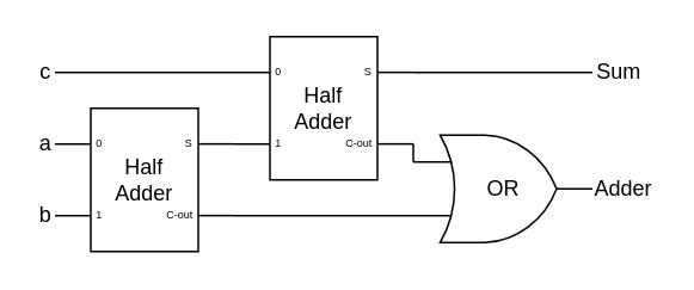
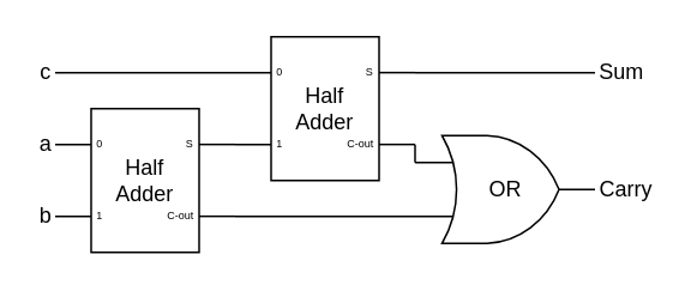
  <mxCell id="0" />
  <mxCell id="1" parent="0" />
  <mxCell id="2" value="a" style="text;strokeColor=none;align=center;fillColor=none;html=1;verticalAlign=middle;whiteSpace=wrap;rounded=0;" vertex="1" parent="1"><mxGeometry x="20" y="75" width="10" height="10" as="geometry" /></mxCell>
  <mxCell id="3" value="b" style="text;strokeColor=none;align=center;fillColor=none;html=1;verticalAlign=middle;whiteSpace=wrap;rounded=0;" vertex="1" parent="1"><mxGeometry x="20" y="115" width="10" height="10" as="geometry" /></mxCell>
  <mxCell id="4" style="edgeStyle=orthogonalEdgeStyle;rounded=0;orthogonalLoop=1;jettySize=auto;html=1;endArrow=none;endFill=0;" edge="1" parent="1" source="5"><mxGeometry relative="1" as="geometry"><mxPoint x="130" y="40" as="targetPoint" /></mxGeometry></mxCell>
  <mxCell id="5" value="c" style="text;strokeColor=none;align=center;fillColor=none;html=1;verticalAlign=middle;whiteSpace=wrap;rounded=0;" vertex="1" parent="1"><mxGeometry x="20" y="35" width="10" height="10" as="geometry" /></mxCell>
  <mxCell id="6" value="" style="group" vertex="1" connectable="0" parent="1"><mxGeometry x="30" y="60" width="100" height="80" as="geometry" /></mxCell>
  <mxCell id="7" value="Half&lt;br&gt;Adder" style="rounded=0;whiteSpace=wrap;html=1;" vertex="1" parent="6"><mxGeometry x="20" width="60" height="80" as="geometry" /></mxCell>
  <mxCell id="8" value="" style="endArrow=none;html=1;rounded=0;entryX=0;entryY=0.25;entryDx=0;entryDy=0;" edge="1" parent="6" target="7"><mxGeometry width="50" height="50" relative="1" as="geometry"><mxPoint y="20" as="sourcePoint" /><mxPoint x="10" y="-30" as="targetPoint" /></mxGeometry></mxCell>
  <mxCell id="9" value="" style="endArrow=none;html=1;rounded=0;entryX=0;entryY=0.25;entryDx=0;entryDy=0;" edge="1" parent="6"><mxGeometry width="50" height="50" relative="1" as="geometry"><mxPoint y="60" as="sourcePoint" /><mxPoint x="20" y="60" as="targetPoint" /></mxGeometry></mxCell>
  <mxCell id="10" value="" style="endArrow=none;html=1;rounded=0;entryX=0;entryY=0.25;entryDx=0;entryDy=0;" edge="1" parent="6"><mxGeometry width="50" height="50" relative="1" as="geometry"><mxPoint x="80" y="19.93" as="sourcePoint" /><mxPoint x="100" y="19.93" as="targetPoint" /></mxGeometry></mxCell>
  <mxCell id="11" value="" style="endArrow=none;html=1;rounded=0;entryX=0;entryY=0.25;entryDx=0;entryDy=0;" edge="1" parent="6"><mxGeometry width="50" height="50" relative="1" as="geometry"><mxPoint x="80" y="59.93" as="sourcePoint" /><mxPoint x="100" y="59.93" as="targetPoint" /></mxGeometry></mxCell>
  <mxCell id="12" value="0" style="text;strokeColor=none;align=center;fillColor=none;html=1;verticalAlign=middle;whiteSpace=wrap;rounded=0;fontSize=6;" vertex="1" parent="6"><mxGeometry x="20" y="15" width="10" height="10" as="geometry" /></mxCell>
  <mxCell id="13" value="1" style="text;strokeColor=none;align=center;fillColor=none;html=1;verticalAlign=middle;whiteSpace=wrap;rounded=0;fontSize=6;" vertex="1" parent="6"><mxGeometry x="20" y="55" width="10" height="10" as="geometry" /></mxCell>
  <mxCell id="14" value="S" style="text;strokeColor=none;align=center;fillColor=none;html=1;verticalAlign=middle;whiteSpace=wrap;rounded=0;fontSize=6;" vertex="1" parent="6"><mxGeometry x="70" y="15" width="10" height="10" as="geometry" /></mxCell>
  <mxCell id="15" value="C-out" style="text;strokeColor=none;align=center;fillColor=none;html=1;verticalAlign=middle;whiteSpace=wrap;rounded=0;fontSize=6;" vertex="1" parent="6"><mxGeometry x="60" y="55" width="20" height="10" as="geometry" /></mxCell>
  <mxCell id="16" value="" style="group" vertex="1" connectable="0" parent="1"><mxGeometry x="130" y="20" width="100" height="80" as="geometry" /></mxCell>
  <mxCell id="17" value="Half&lt;br&gt;Adder" style="rounded=0;whiteSpace=wrap;html=1;" vertex="1" parent="16"><mxGeometry x="20" width="60" height="80" as="geometry" /></mxCell>
  <mxCell id="18" value="" style="endArrow=none;html=1;rounded=0;entryX=0;entryY=0.25;entryDx=0;entryDy=0;" edge="1" parent="16" target="17"><mxGeometry width="50" height="50" relative="1" as="geometry"><mxPoint y="20" as="sourcePoint" /><mxPoint x="10" y="-30" as="targetPoint" /></mxGeometry></mxCell>
  <mxCell id="19" value="" style="endArrow=none;html=1;rounded=0;entryX=0;entryY=0.25;entryDx=0;entryDy=0;" edge="1" parent="16"><mxGeometry width="50" height="50" relative="1" as="geometry"><mxPoint y="60" as="sourcePoint" /><mxPoint x="20" y="60" as="targetPoint" /></mxGeometry></mxCell>
  <mxCell id="20" value="" style="endArrow=none;html=1;rounded=0;entryX=0;entryY=0.25;entryDx=0;entryDy=0;" edge="1" parent="16"><mxGeometry width="50" height="50" relative="1" as="geometry"><mxPoint x="80" y="19.93" as="sourcePoint" /><mxPoint x="100" y="19.93" as="targetPoint" /></mxGeometry></mxCell>
  <mxCell id="21" value="" style="endArrow=none;html=1;rounded=0;entryX=0;entryY=0.25;entryDx=0;entryDy=0;" edge="1" parent="16"><mxGeometry width="50" height="50" relative="1" as="geometry"><mxPoint x="80" y="59.93" as="sourcePoint" /><mxPoint x="100" y="59.93" as="targetPoint" /></mxGeometry></mxCell>
  <mxCell id="22" value="0" style="text;strokeColor=none;align=center;fillColor=none;html=1;verticalAlign=middle;whiteSpace=wrap;rounded=0;fontSize=6;" vertex="1" parent="16"><mxGeometry x="20" y="15" width="10" height="10" as="geometry" /></mxCell>
  <mxCell id="23" value="1" style="text;strokeColor=none;align=center;fillColor=none;html=1;verticalAlign=middle;whiteSpace=wrap;rounded=0;fontSize=6;" vertex="1" parent="16"><mxGeometry x="20" y="55" width="10" height="10" as="geometry" /></mxCell>
  <mxCell id="24" value="S" style="text;strokeColor=none;align=center;fillColor=none;html=1;verticalAlign=middle;whiteSpace=wrap;rounded=0;fontSize=6;" vertex="1" parent="16"><mxGeometry x="70" y="15" width="10" height="10" as="geometry" /></mxCell>
  <mxCell id="25" value="C-out" style="text;strokeColor=none;align=center;fillColor=none;html=1;verticalAlign=middle;whiteSpace=wrap;rounded=0;fontSize=6;" vertex="1" parent="16"><mxGeometry x="60" y="55" width="20" height="10" as="geometry" /></mxCell>
  <mxCell id="26" style="edgeStyle=orthogonalEdgeStyle;rounded=0;orthogonalLoop=1;jettySize=auto;html=1;exitX=0;exitY=0.75;exitDx=0;exitDy=0;exitPerimeter=0;endArrow=none;endFill=0;" edge="1" parent="1" source="28"><mxGeometry relative="1" as="geometry"><mxPoint x="130" y="119.918" as="targetPoint" /></mxGeometry></mxCell>
  <mxCell id="27" style="edgeStyle=orthogonalEdgeStyle;rounded=0;orthogonalLoop=1;jettySize=auto;html=1;exitX=0;exitY=0.25;exitDx=0;exitDy=0;exitPerimeter=0;endArrow=none;endFill=0;" edge="1" parent="1" source="28"><mxGeometry relative="1" as="geometry"><mxPoint x="230" y="80" as="targetPoint" /><Array as="points"><mxPoint x="230" y="90" /></Array></mxGeometry></mxCell>
  <mxCell id="28" value="OR" style="verticalLabelPosition=middle;shadow=0;dashed=0;align=center;html=1;verticalAlign=middle;shape=mxgraph.electrical.logic_gates.logic_gate;operation=or;labelPosition=center;" vertex="1" parent="1"><mxGeometry x="230" y="75" width="100" height="60" as="geometry" /></mxCell>
  <mxCell id="29" style="edgeStyle=orthogonalEdgeStyle;rounded=0;orthogonalLoop=1;jettySize=auto;html=1;endArrow=none;endFill=0;" edge="1" parent="1" source="30"><mxGeometry relative="1" as="geometry"><mxPoint x="230" y="40" as="targetPoint" /></mxGeometry></mxCell>
  <mxCell id="30" value="Sum" style="text;strokeColor=none;align=center;fillColor=none;html=1;verticalAlign=middle;whiteSpace=wrap;rounded=0;" vertex="1" parent="1"><mxGeometry x="330" y="35" width="30" height="10" as="geometry" /></mxCell>
- <mxCell id="31" value="Adder" style="text;strokeColor=none;align=center;fillColor=none;html=1;verticalAlign=middle;whiteSpace=wrap;rounded=0;" vertex="1" parent="1"><mxGeometry x="330" y="100" width="35" height="10" as="geometry" /></mxCell>
+ <mxCell id="31" value="Carry" style="text;strokeColor=none;align=center;fillColor=none;html=1;verticalAlign=middle;whiteSpace=wrap;rounded=0;" vertex="1" parent="1"><mxGeometry x="330" y="100" width="35" height="10" as="geometry" /></mxCell>
